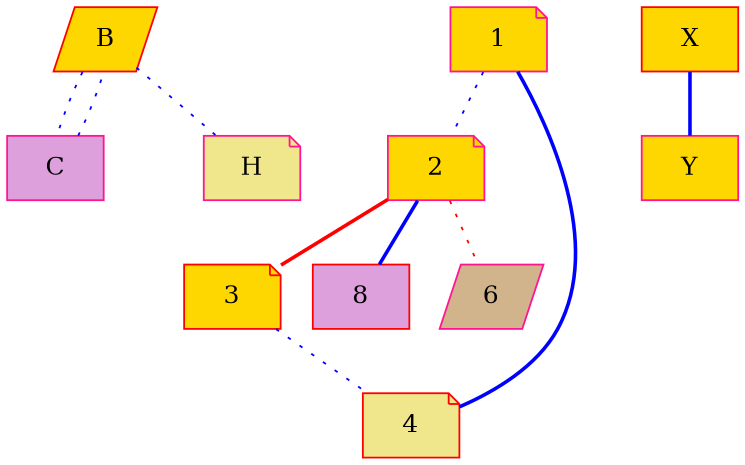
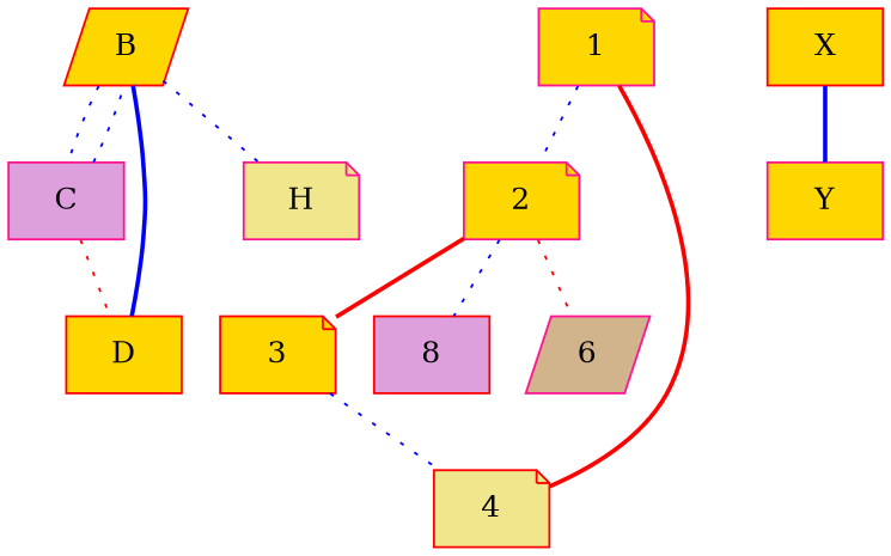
  graph {
    node [color=red fillcolor=gold shape=box style=filled]
    edge [color=blue style=dotted]
    B [shape=parallelogram]
    C [color=deeppink fillcolor=plum]
+   D
    H [color=deeppink fillcolor=khaki shape=note]
    1 [color=deeppink shape=note]
    2 [color=deeppink shape=note]
    4 [fillcolor=khaki shape=note]
    3 [shape=note]
    n9 [fillcolor=plum label=8]
    6 [color=deeppink fillcolor=tan shape=parallelogram]
    X
    Y [color=deeppink]
    B -- C
+   B -- D [style=bold]
    B -- H
    C -- B
+   C -- D [color=red]
    1 -- 2
-   1 -- 4 [style=bold]
+   1 -- 4 [color=red style=bold]
    2 -- 3 [color=red style=bold]
-   2 -- n9 [style=bold]
+   2 -- n9
    2 -- 6 [color=red]
    3 -- 4
    X -- Y [style=bold]
  }
